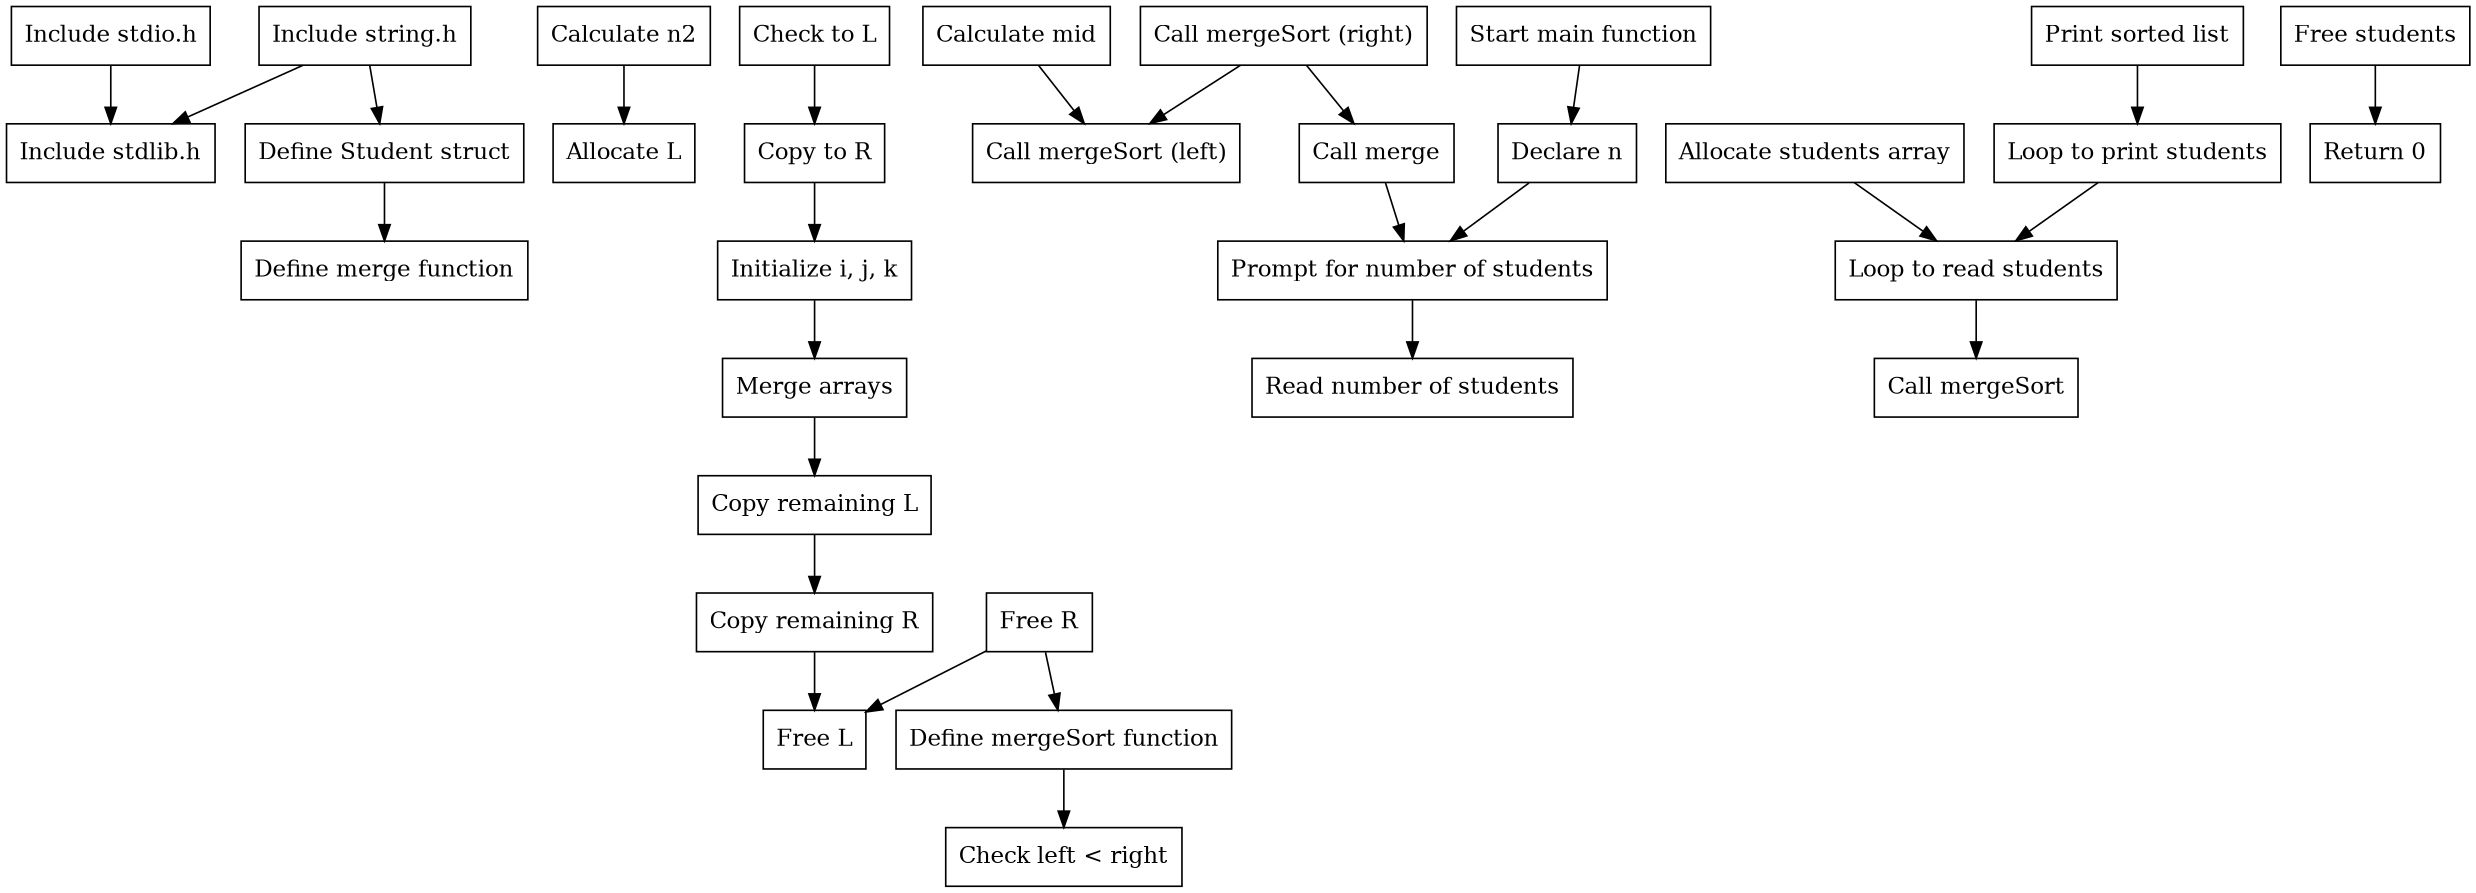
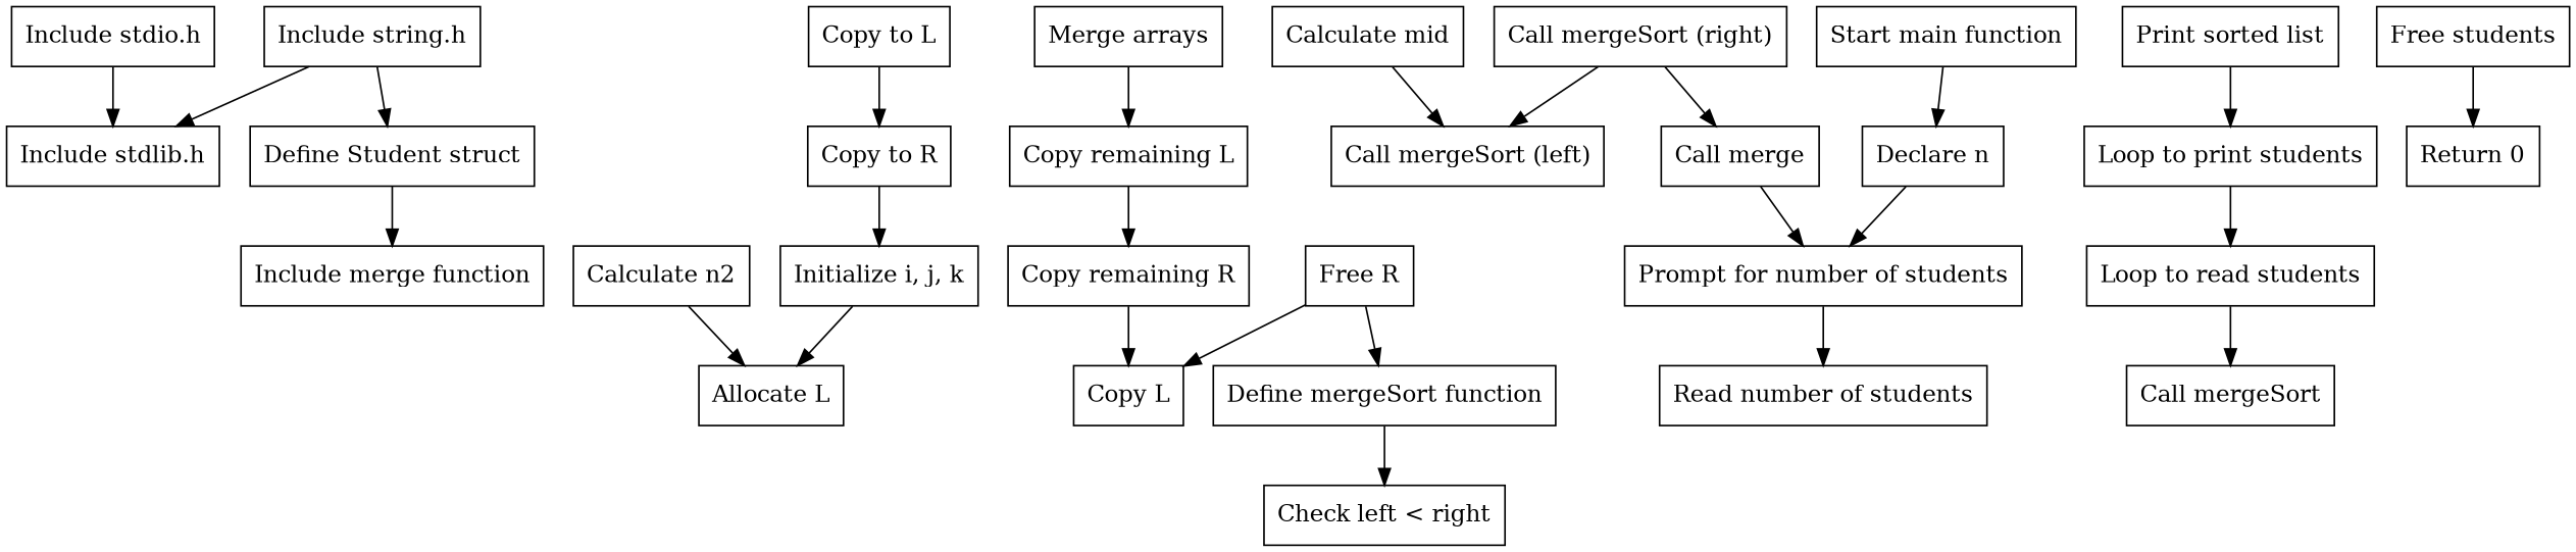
  digraph {
    node [shape=box]
    n1 [label="Include stdio.h"]
    n2 [label="Include stdlib.h"]
    n3 [label="Include string.h"]
    n4 [label="Define Student struct"]
-   n5 [label="Define merge function"]
+   n5 [label="Include merge function"]
    n6 [label="Calculate n2"]
    n7 [label="Allocate L"]
-   n8 [label="Check to L"]
+   n8 [label="Copy to L"]
    n9 [label="Copy to R"]
    n10 [label="Initialize i, j, k"]
    n11 [label="Merge arrays"]
    n12 [label="Copy remaining L"]
    n13 [label="Copy remaining R"]
-   n14 [label="Free L"]
+   n14 [label="Copy L"]
    n15 [label="Free R"]
    n16 [label="Define mergeSort function"]
    n17 [label="Check left < right"]
    n18 [label="Calculate mid"]
    n19 [label="Call mergeSort (left)"]
    n20 [label="Call mergeSort (right)"]
    n21 [label="Call merge"]
    n22 [label="Prompt for number of students"]
    n23 [label="Start main function"]
    n24 [label="Declare n"]
    n25 [label="Read number of students"]
-   n26 [label="Allocate students array"]
    n27 [label="Loop to read students"]
    n28 [label="Call mergeSort"]
    n29 [label="Print sorted list"]
    n30 [label="Loop to print students"]
    n31 [label="Free students"]
    n32 [label="Return 0"]
    n1 -> n2
    n3 -> n2
    n3 -> n4
    n4 -> n5
    n6 -> n7
    n8 -> n9
    n9 -> n10
-   n10 -> n11
+   n10 -> n7
    n11 -> n12
    n12 -> n13
    n13 -> n14
    n15 -> n14
    n15 -> n16
    n16 -> n17
    n18 -> n19
    n20 -> n19
    n20 -> n21
    n21 -> n22
    n22 -> n25
    n23 -> n24
    n24 -> n22
-   n26 -> n27
    n27 -> n28
    n29 -> n30
    n30 -> n27
    n31 -> n32
  }
